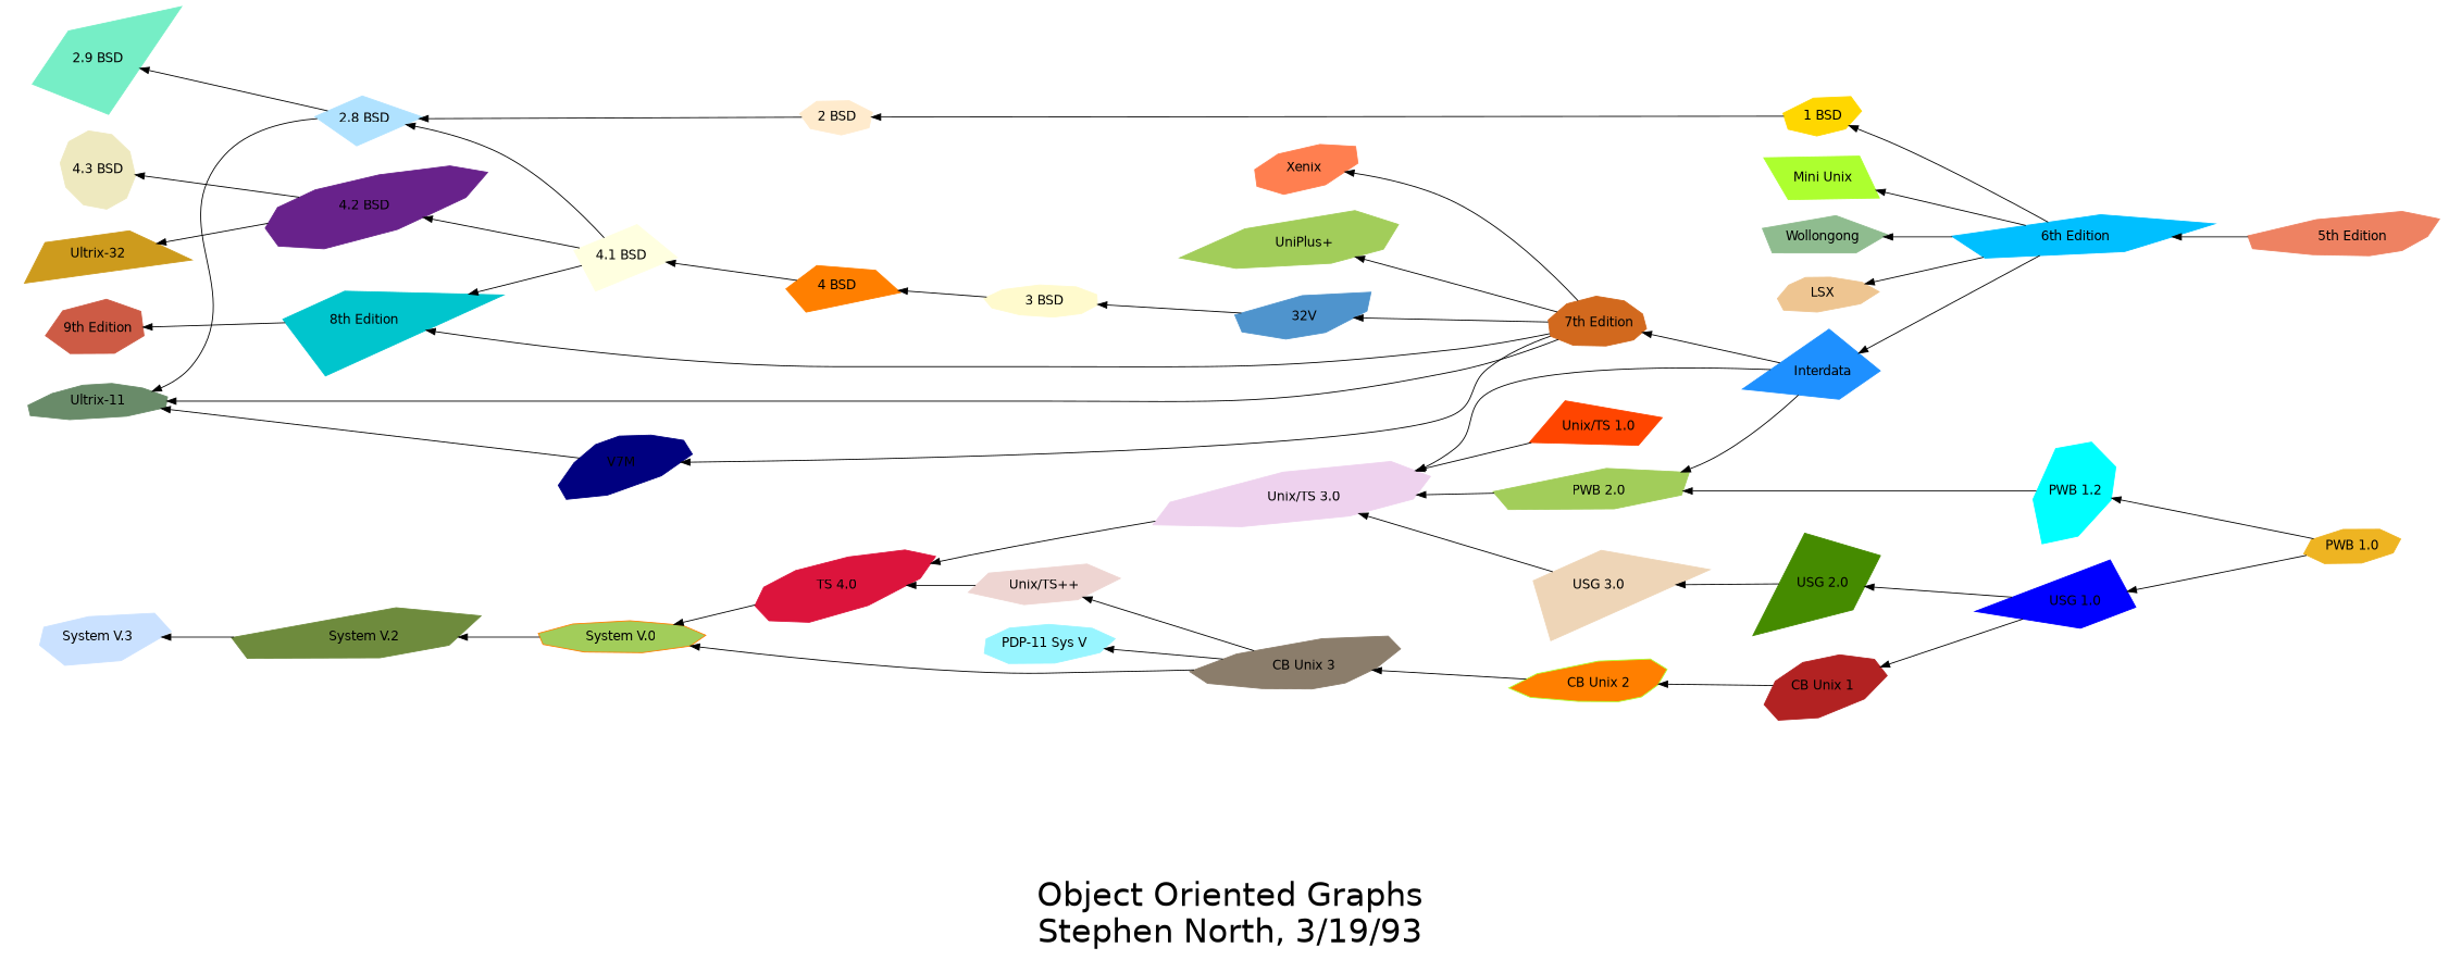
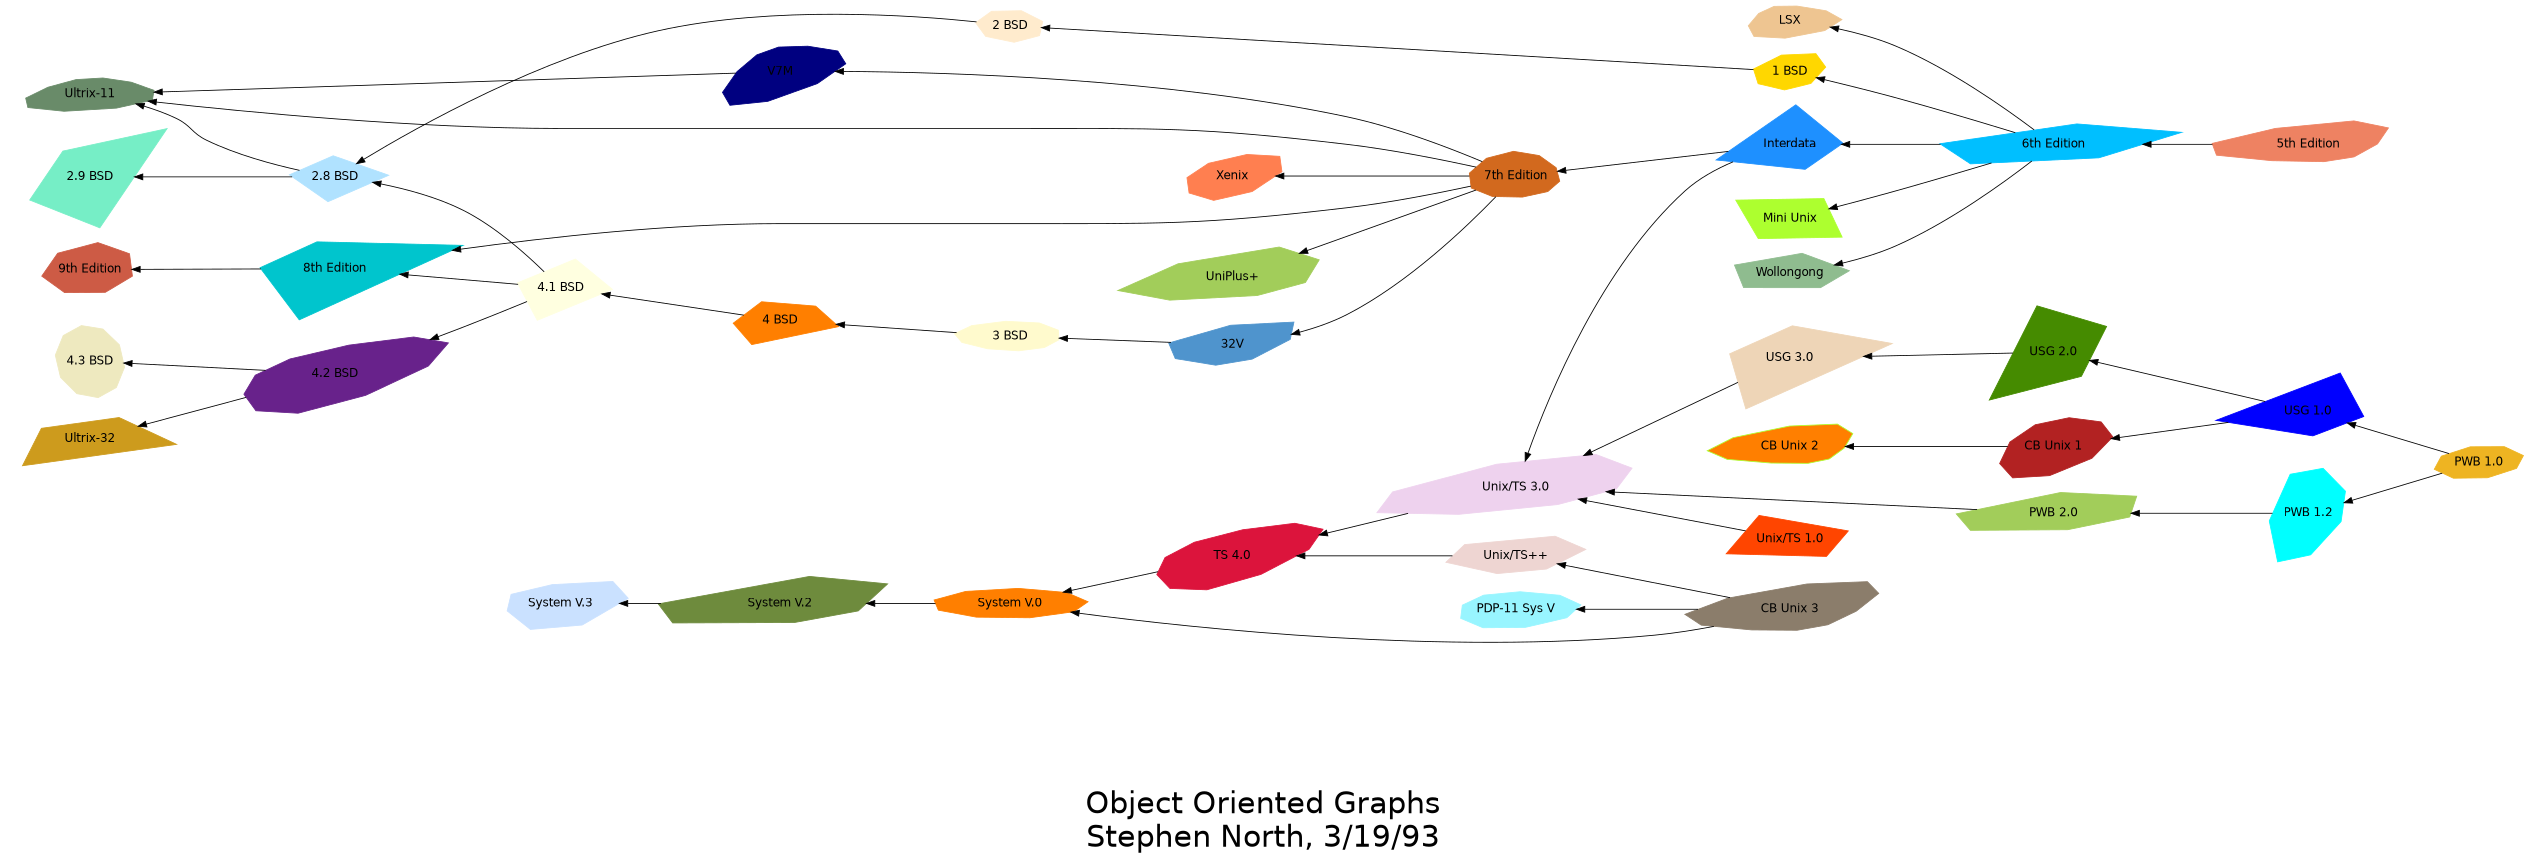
  digraph {
    fontname=Helvetica
    fontsize=36
    label="\n\n\n\nObject Oriented Graphs\nStephen North, 3/19/93"
    rankdir=RL
    node [color=greenyellow fontname=Helvetica orientation=50 shape=polygon sides=4 style=filled]
    "5th Edition" [color=salmon2 distortion=0.936354 height=0.62 orientation=28 sides=9 skew=-0.126818 width=2.08]
    "6th Edition" [color=deepskyblue distortion=0.238792 height=0.62 orientation=11 sides=5 skew=0.995935 width=2.61]
    LSX [color=burlywood2 distortion=-0.698271 height=0.54 orientation=22 sides=9 skew=-0.195492 width=1.14]
    "1 BSD" [color=gold1 distortion=0.265084 height=0.56 orientation=26 sides=7 skew=0.403659 width=1.08]
    "Mini Unix" [distortion=0.039386 height=0.67 orientation=2 skew=-0.461120 width=1.58]
    Wollongong [color=darkseagreen distortion=0.228564 height=0.61 orientation=63 sides=5 skew=-0.062846 width=1.67]
    Interdata [color=dodgerblue1 distortion=0.624013 height=0.93 orientation=56 skew=0.101396 width=2.00]
    "PWB 1.0" [color=goldenrod2 distortion=0.019636 height=0.51 orientation=79 sides=8 skew=-0.440424 width=1.22]
    "PWB 1.2" [color=cyan distortion=0.640971 height=0.92 orientation=84 sides=7 skew=-0.768455 width=1.25]
    "USG 1.0" [color=blue distortion=0.758942 height=0.92 orientation=42 skew=0.039886 width=2.17]
    "2 BSD" [color=blanchedalmond distortion=-0.010661 height=0.53 orientation=84 sides=7 skew=0.179249 width=1.00]
    "Unix/TS 3.0" [color=thistle2 distortion=0.731383 height=0.75 orientation=43 sides=8 skew=-0.824612 width=2.61]
    "PWB 2.0" [color=darkolivegreen3 distortion=0.592100 height=0.61 orientation=34 sides=6 skew=-0.719269 width=2.03]
    "7th Edition" [color=chocolate distortion=0.298417 height=0.64 orientation=65 sides=10 skew=0.310367 width=1.33]
    "CB Unix 1" [color=firebrick distortion=-0.348692 height=0.72 orientation=42 sides=9 skew=0.767058 width=1.58]
    "USG 2.0" [color=chartreuse4 distortion=0.748625 height=1.03 orientation=74 skew=-0.647656 width=1.81]
    "2.8 BSD" [color=lightskyblue1 distortion=-0.239422 height=0.74 orientation=44 skew=0.053841 width=1.64]
    "TS 4.0" [color=crimson distortion=-0.641701 height=0.75 sides=10 skew=-0.952502 width=1.72]
    "8th Edition" [color=turquoise3 distortion=-0.997093 height=1.06 skew=-0.061117 width=2.78]
    "32V" [color=steelblue3 distortion=0.878516 height=0.62 orientation=19 sides=7 skew=0.592905 width=1.28]
    V7M [color=navy distortion=-0.960249 height=0.75 orientation=32 sides=10 skew=0.460424 width=1.31]
    "Ultrix-11" [color=darkseagreen4 distortion=-0.633186 height=0.53 orientation=10 sides=10 skew=0.333125 width=1.56]
    Xenix [color=coral distortion=-0.337997 height=0.64 orientation=52 sides=8 skew=-0.760726 width=1.22]
    "UniPlus+" [color=darkolivegreen3 distortion=0.788483 height=0.72 orientation=39 sides=7 skew=-0.526284 width=2.17]
-   "System V.0" [color=darkorange1 distortion=0.021556 height=0.50 orientation=26 sides=9 skew=-0.729938 width=1.92 fillcolor=darkolivegreen3]
+   "System V.0" [color=darkorange1 distortion=0.021556 height=0.50 orientation=26 sides=9 skew=-0.729938 width=1.92]
    "9th Edition" [color=coral3 distortion=0.138690 height=0.68 orientation=55 sides=7 skew=0.554049 width=1.44]
    "3 BSD" [color=lemonchiffon distortion=0.251820 height=0.50 orientation=18 sides=10 skew=-0.530618 width=1.33]
    "4 BSD" [color=darkorange1 distortion=-0.772300 height=0.68 orientation=24 sides=5 skew=-0.028475 width=1.47]
    "2.9 BSD" [color=aquamarine2 distortion=-0.843381 height=1.06 orientation=70 skew=-0.601395 width=1.97]
    "4.1 BSD" [color=lightyellow1 distortion=-0.226170 height=0.85 orientation=38 skew=0.504053 width=1.61]
    "4.2 BSD" [color=darkorchid4 distortion=-0.807349 height=0.81 sides=10 skew=-0.908842 width=2.06]
    "4.3 BSD" [color=lemonchiffon2 distortion=-0.030619 height=0.78 orientation=76 sides=10 skew=0.985021 width=1.14]
    "Ultrix-32" [color=goldenrod3 distortion=-0.644209 height=0.76 orientation=21 skew=0.307836 width=2.11]
    "CB Unix 2" [distortion=0.851818 fillcolor=darkorange1 height=0.61 orientation=32 sides=10 skew=-0.020120 width=1.86]
    "USG 3.0" [color=bisque2 distortion=-0.848455 height=1.06 orientation=44 skew=0.267152 width=2.28]
    "CB Unix 3" [color=bisque4 distortion=0.992237 height=0.68 orientation=29 sides=10 skew=0.256102 width=2.11]
    "Unix/TS++" [color=mistyrose2 distortion=0.545461 height=0.60 orientation=16 sides=6 skew=0.313589 width=1.83]
    "PDP-11 Sys V" [color=cadetblue1 distortion=-0.267769 height=0.56 orientation=40 sides=9 skew=0.271226 width=1.78]
    "Unix/TS 1.0" [color=orangered distortion=0.305594 height=0.72 orientation=75 skew=0.070516 width=1.89]
    "System V.2" [color=darkolivegreen4 distortion=0.985153 height=0.69 orientation=33 sides=6 skew=-0.399752 width=2.50]
    "System V.3" [color=lightsteelblue1 distortion=-0.687574 height=0.67 orientation=58 sides=7 skew=-0.180116 width=1.83]
    "5th Edition" -> "6th Edition"
    "6th Edition" -> LSX
    "6th Edition" -> "1 BSD"
    "6th Edition" -> "Mini Unix"
    "6th Edition" -> Wollongong
    "6th Edition" -> Interdata
    "1 BSD" -> "2 BSD"
    Interdata -> "Unix/TS 3.0"
-   Interdata -> "PWB 2.0"
    Interdata -> "7th Edition"
    "PWB 1.0" -> "PWB 1.2"
    "PWB 1.0" -> "USG 1.0"
    "PWB 1.2" -> "PWB 2.0"
    "USG 1.0" -> "CB Unix 1"
    "USG 1.0" -> "USG 2.0"
    "2 BSD" -> "2.8 BSD"
    "Unix/TS 3.0" -> "TS 4.0"
    "PWB 2.0" -> "Unix/TS 3.0"
    "7th Edition" -> "8th Edition"
    "7th Edition" -> "32V"
    "7th Edition" -> V7M
    "7th Edition" -> "Ultrix-11"
    "7th Edition" -> Xenix
    "7th Edition" -> "UniPlus+"
    "CB Unix 1" -> "CB Unix 2"
    "USG 2.0" -> "USG 3.0"
    "2.8 BSD" -> "Ultrix-11"
    "2.8 BSD" -> "2.9 BSD"
    "TS 4.0" -> "System V.0"
    "8th Edition" -> "9th Edition"
    "32V" -> "3 BSD"
    V7M -> "Ultrix-11"
    "System V.0" -> "System V.2"
    "3 BSD" -> "4 BSD"
    "4 BSD" -> "4.1 BSD"
    "4.1 BSD" -> "2.8 BSD"
    "4.1 BSD" -> "8th Edition"
    "4.1 BSD" -> "4.2 BSD"
    "4.2 BSD" -> "4.3 BSD"
    "4.2 BSD" -> "Ultrix-32"
-   "CB Unix 2" -> "CB Unix 3"
    "USG 3.0" -> "Unix/TS 3.0"
    "CB Unix 3" -> "System V.0"
    "CB Unix 3" -> "Unix/TS++"
    "CB Unix 3" -> "PDP-11 Sys V"
    "Unix/TS++" -> "TS 4.0"
    "Unix/TS 1.0" -> "Unix/TS 3.0"
    "System V.2" -> "System V.3"
  }
